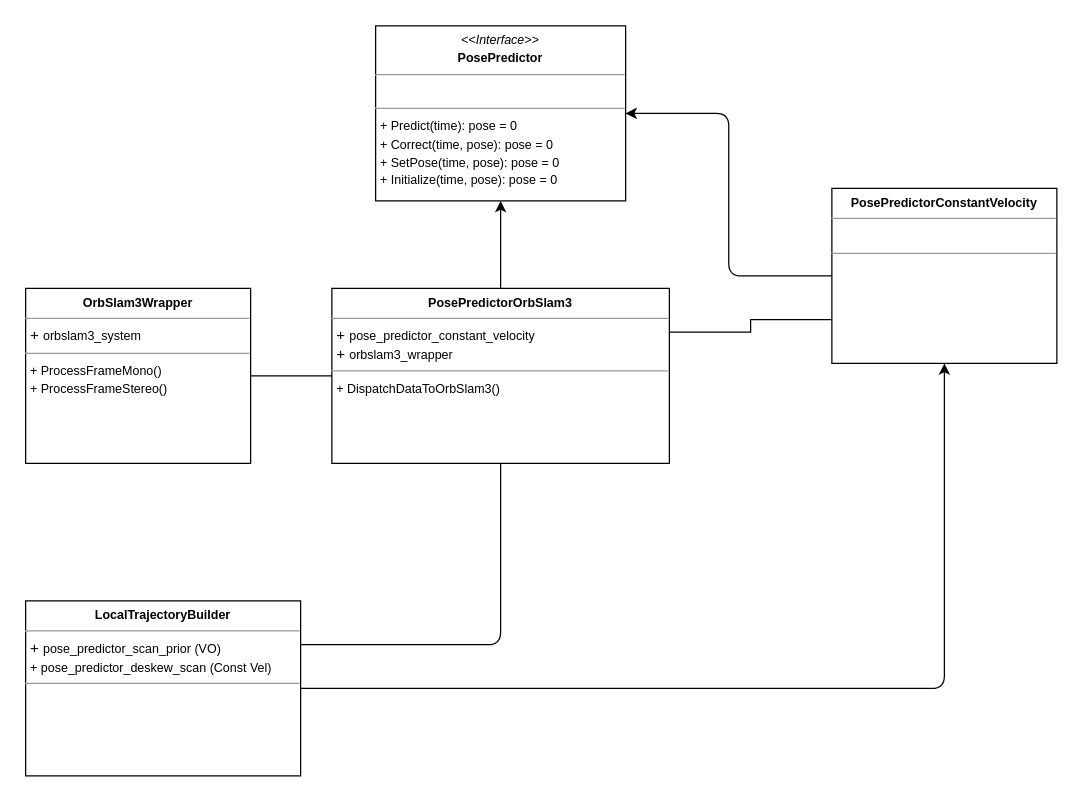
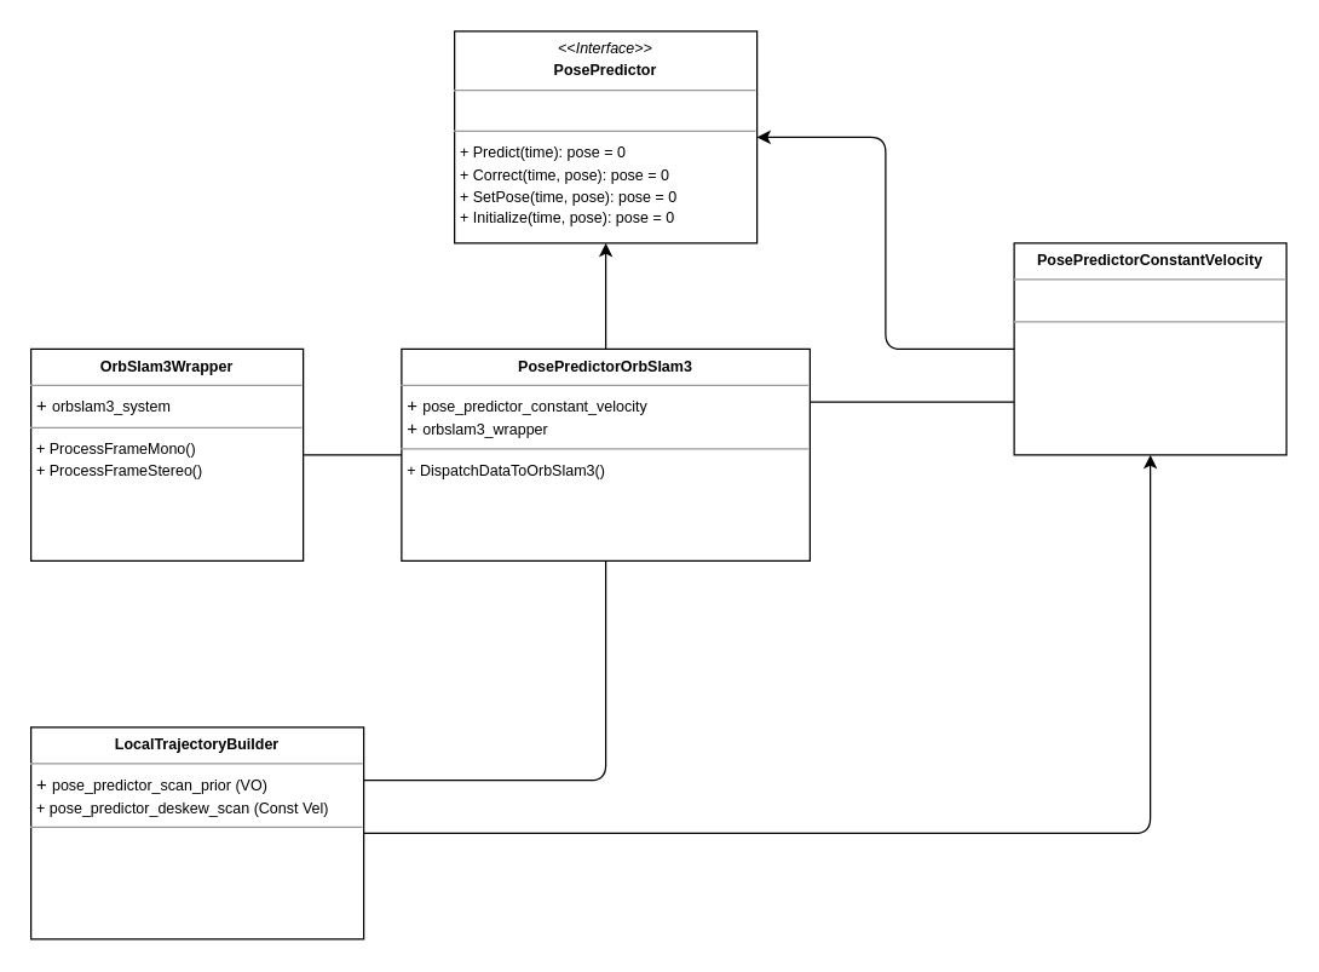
  <mxCell id="0" />
  <mxCell id="1" parent="0" />
  <mxCell id="2" value="&lt;p style=&quot;margin:0px;margin-top:4px;text-align:center;&quot;&gt;&lt;font style=&quot;font-size: 10px;&quot;&gt;&lt;i&gt;&amp;lt;&amp;lt;Interface&amp;gt;&amp;gt;&lt;/i&gt;&lt;br&gt;&lt;b&gt;PosePredictor&lt;/b&gt;&lt;/font&gt;&lt;/p&gt;&lt;hr size=&quot;1&quot;&gt;&lt;p style=&quot;margin:0px;margin-left:4px;&quot;&gt;&lt;br&gt;&lt;/p&gt;&lt;hr size=&quot;1&quot;&gt;&lt;p style=&quot;margin:0px;margin-left:4px;&quot;&gt;&lt;font style=&quot;font-size: 10px;&quot;&gt;+ Predict(time): pose = 0&lt;br&gt;+ Correct(time, pose): pose = 0&lt;/font&gt;&lt;/p&gt;&lt;p style=&quot;margin:0px;margin-left:4px;&quot;&gt;&lt;font style=&quot;font-size: 10px;&quot;&gt;+ SetPose(time, pose): pose = 0&lt;/font&gt;&lt;/p&gt;&lt;p style=&quot;margin:0px;margin-left:4px;&quot;&gt;&lt;font style=&quot;font-size: 10px;&quot;&gt;+ Initialize(time, pose): pose = 0&lt;/font&gt;&lt;/p&gt;" style="verticalAlign=top;align=left;overflow=fill;fontSize=12;fontFamily=Helvetica;html=1;rounded=0;shadow=0;comic=0;labelBackgroundColor=none;strokeWidth=1" parent="1" vertex="1"><mxGeometry x="300" y="20" width="200" height="140" as="geometry" /></mxCell>
  <mxCell id="3" style="edgeStyle=orthogonalEdgeStyle;rounded=1;orthogonalLoop=1;jettySize=auto;html=1;entryX=0.5;entryY=1;entryDx=0;entryDy=0;curved=0;" parent="1" source="5" target="2" edge="1"><mxGeometry relative="1" as="geometry" /></mxCell>
  <mxCell id="4" style="edgeStyle=orthogonalEdgeStyle;rounded=1;orthogonalLoop=1;jettySize=auto;html=1;exitX=0.5;exitY=1;exitDx=0;exitDy=0;entryX=1;entryY=0.25;entryDx=0;entryDy=0;endArrow=none;endFill=0;curved=0;" parent="1" source="5" target="10" edge="1"><mxGeometry relative="1" as="geometry" /></mxCell>
  <mxCell id="5" value="&lt;p style=&quot;margin:0px;margin-top:4px;text-align:center;&quot;&gt;&lt;b&gt;&lt;font style=&quot;font-size: 10px;&quot;&gt;PosePredictorOrbSlam3&lt;/font&gt;&lt;/b&gt;&lt;/p&gt;&lt;hr size=&quot;1&quot;&gt;&lt;p style=&quot;margin:0px;margin-left:4px;&quot;&gt;+ &lt;font style=&quot;font-size: 10px;&quot;&gt;pose_predictor_constant_velocity&lt;/font&gt;&lt;/p&gt;&lt;p style=&quot;margin:0px;margin-left:4px;&quot;&gt;+ &lt;font style=&quot;font-size: 10px;&quot;&gt;orbslam3_wrapper&lt;/font&gt;&lt;/p&gt;&lt;hr size=&quot;1&quot;&gt;&lt;p style=&quot;margin:0px;margin-left:4px;&quot;&gt;&lt;span style=&quot;font-size: 10px;&quot;&gt;+ DispatchDataToOrbSlam3()&lt;/span&gt;&lt;/p&gt;" style="verticalAlign=top;align=left;overflow=fill;fontSize=12;fontFamily=Helvetica;html=1;rounded=0;shadow=0;comic=0;labelBackgroundColor=none;strokeWidth=1" parent="1" vertex="1"><mxGeometry x="265" y="230" width="270" height="140" as="geometry" /></mxCell>
  <mxCell id="6" style="edgeStyle=orthogonalEdgeStyle;rounded=1;orthogonalLoop=1;jettySize=auto;html=1;exitX=0;exitY=0.5;exitDx=0;exitDy=0;entryX=1;entryY=0.5;entryDx=0;entryDy=0;curved=0;" parent="1" source="8" target="2" edge="1"><mxGeometry relative="1" as="geometry" /></mxCell>
  <mxCell id="7" style="edgeStyle=orthogonalEdgeStyle;rounded=0;orthogonalLoop=1;jettySize=auto;html=1;exitX=0;exitY=0.75;exitDx=0;exitDy=0;entryX=1;entryY=0.25;entryDx=0;entryDy=0;endArrow=none;endFill=0;" parent="1" source="8" target="5" edge="1"><mxGeometry relative="1" as="geometry" /></mxCell>
- <mxCell id="8" value="&lt;p style=&quot;margin:0px;margin-top:4px;text-align:center;&quot;&gt;&lt;b&gt;&lt;font style=&quot;font-size: 10px;&quot;&gt;PosePredictorConstantVelocity&lt;/font&gt;&lt;/b&gt;&lt;/p&gt;&lt;hr size=&quot;1&quot;&gt;&lt;p style=&quot;margin:0px;margin-left:4px;&quot;&gt;&lt;br&gt;&lt;/p&gt;&lt;hr size=&quot;1&quot;&gt;&lt;p style=&quot;margin:0px;margin-left:4px;&quot;&gt;&lt;br&gt;&lt;/p&gt;" style="verticalAlign=top;align=left;overflow=fill;fontSize=12;fontFamily=Helvetica;html=1;rounded=0;shadow=0;comic=0;labelBackgroundColor=none;strokeWidth=1" parent="1" vertex="1"><mxGeometry x="665" y="150" width="180" height="140" as="geometry" /></mxCell>
+ <mxCell id="8" value="&lt;p style=&quot;margin:0px;margin-top:4px;text-align:center;&quot;&gt;&lt;b&gt;&lt;font style=&quot;font-size: 10px;&quot;&gt;PosePredictorConstantVelocity&lt;/font&gt;&lt;/b&gt;&lt;/p&gt;&lt;hr size=&quot;1&quot;&gt;&lt;p style=&quot;margin:0px;margin-left:4px;&quot;&gt;&lt;br&gt;&lt;/p&gt;&lt;hr size=&quot;1&quot;&gt;&lt;p style=&quot;margin:0px;margin-left:4px;&quot;&gt;&lt;br&gt;&lt;/p&gt;" style="verticalAlign=top;align=left;overflow=fill;fontSize=12;fontFamily=Helvetica;html=1;rounded=0;shadow=0;comic=0;labelBackgroundColor=none;strokeWidth=1" parent="1" vertex="1"><mxGeometry x="670" y="160" width="180" height="140" as="geometry" /></mxCell>
  <mxCell id="9" style="edgeStyle=orthogonalEdgeStyle;rounded=1;orthogonalLoop=1;jettySize=auto;html=1;exitX=1;exitY=0.5;exitDx=0;exitDy=0;entryX=0.5;entryY=1;entryDx=0;entryDy=0;curved=0;" parent="1" source="10" target="8" edge="1"><mxGeometry relative="1" as="geometry" /></mxCell>
  <mxCell id="10" value="&lt;p style=&quot;margin:0px;margin-top:4px;text-align:center;&quot;&gt;&lt;b&gt;&lt;font style=&quot;font-size: 10px;&quot;&gt;LocalTrajectoryBuilder&lt;/font&gt;&lt;/b&gt;&lt;/p&gt;&lt;hr size=&quot;1&quot;&gt;&lt;p style=&quot;margin:0px;margin-left:4px;&quot;&gt;+ &lt;font style=&quot;font-size: 10px;&quot;&gt;pose_predictor_scan_prior (VO)&lt;/font&gt;&lt;/p&gt;&lt;p style=&quot;margin:0px;margin-left:4px;&quot;&gt;&lt;font style=&quot;font-size: 10px;&quot;&gt;+ pose_predictor_deskew_scan (Const Vel)&lt;/font&gt;&lt;/p&gt;&lt;hr size=&quot;1&quot;&gt;&lt;p style=&quot;margin:0px;margin-left:4px;&quot;&gt;&lt;br&gt;&lt;/p&gt;" style="verticalAlign=top;align=left;overflow=fill;fontSize=12;fontFamily=Helvetica;html=1;rounded=0;shadow=0;comic=0;labelBackgroundColor=none;strokeWidth=1" parent="1" vertex="1"><mxGeometry x="20" y="480" width="220" height="140" as="geometry" /></mxCell>
  <mxCell id="11" style="edgeStyle=orthogonalEdgeStyle;rounded=1;orthogonalLoop=1;jettySize=auto;html=1;entryX=0;entryY=0.5;entryDx=0;entryDy=0;endArrow=none;endFill=0;curved=0;" edge="1" parent="1" source="12" target="5"><mxGeometry relative="1" as="geometry" /></mxCell>
  <mxCell id="12" value="&lt;p style=&quot;margin:0px;margin-top:4px;text-align:center;&quot;&gt;&lt;b&gt;&lt;font style=&quot;font-size: 10px;&quot;&gt;OrbSlam3Wrapper&lt;/font&gt;&lt;/b&gt;&lt;/p&gt;&lt;hr size=&quot;1&quot;&gt;&lt;p style=&quot;margin:0px;margin-left:4px;&quot;&gt;+ &lt;font style=&quot;font-size: 10px;&quot;&gt;orbslam3_system&lt;/font&gt;&lt;/p&gt;&lt;hr size=&quot;1&quot;&gt;&lt;p style=&quot;margin:0px;margin-left:4px;&quot;&gt;&lt;font style=&quot;font-size: 10px;&quot;&gt;+ ProcessFrameMono()&lt;/font&gt;&lt;/p&gt;&lt;p style=&quot;margin:0px;margin-left:4px;&quot;&gt;&lt;font style=&quot;font-size: 10px;&quot;&gt;+ ProcessFrameStereo()&lt;/font&gt;&lt;/p&gt;" style="verticalAlign=top;align=left;overflow=fill;fontSize=12;fontFamily=Helvetica;html=1;rounded=0;shadow=0;comic=0;labelBackgroundColor=none;strokeWidth=1" parent="1" vertex="1"><mxGeometry x="20" y="230" width="180" height="140" as="geometry" /></mxCell>
